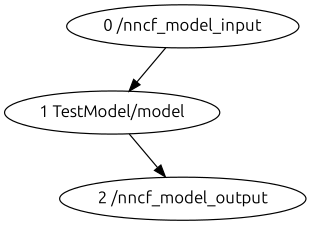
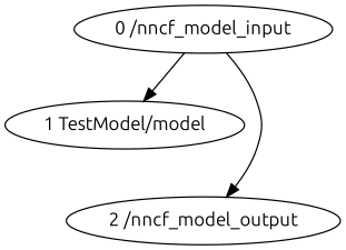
  strict digraph {
    fontname=Ubuntu
    node [fontname=Ubuntu]
    edge [fontname=Ubuntu]
    "0 /nncf_model_input" [type=nncf_model_input]
    n2 [label="1 TestModel/model" scope=TestModel type=expand]
    "2 /nncf_model_output" [type=nncf_model_output]
    "0 /nncf_model_input" -> n2
-   n2 -> "2 /nncf_model_output"
+   "0 /nncf_model_input" -> "2 /nncf_model_output"
  }
